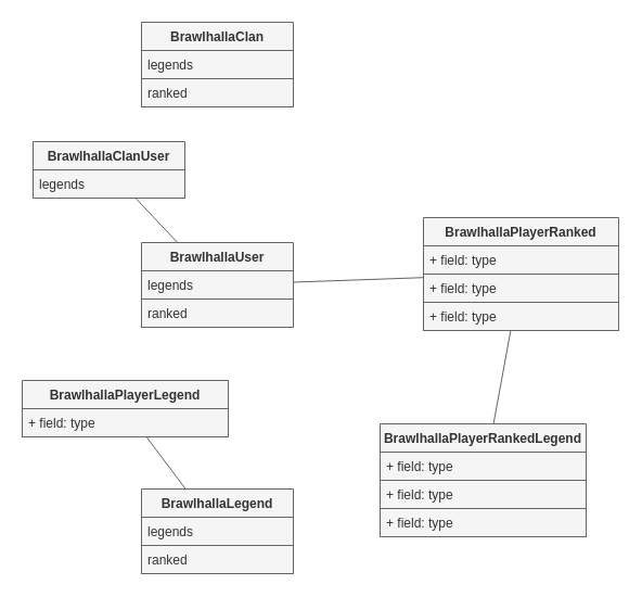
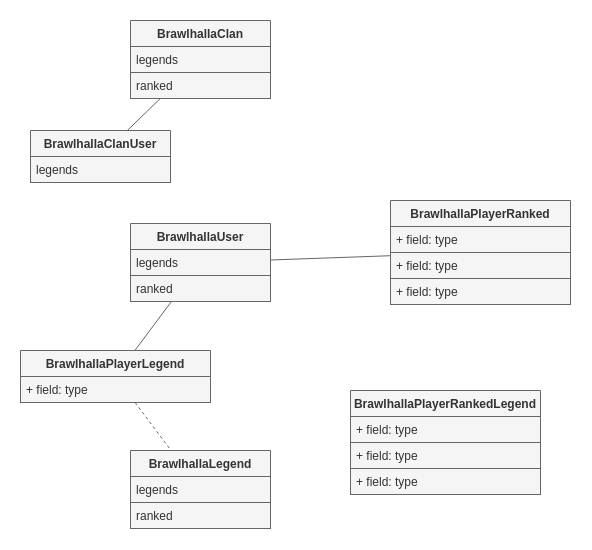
  <mxCell id="0" />
  <mxCell id="1" parent="0" />
  <mxCell id="2" value="" style="endArrow=none;html=1;rounded=0;fillColor=#f5f5f5;strokeColor=#666666;" edge="1" parent="1" source="9" target="21"><mxGeometry relative="1" as="geometry"><mxPoint x="670" y="430" as="sourcePoint" /><mxPoint x="830" y="430" as="targetPoint" /></mxGeometry></mxCell>
- <mxCell id="4" value="" style="endArrow=none;html=1;rounded=0;fillColor=#f5f5f5;strokeColor=#666666;" edge="1" parent="1" source="25" target="21"><mxGeometry relative="1" as="geometry"><mxPoint x="860" y="390" as="sourcePoint" /><mxPoint x="1020" y="390" as="targetPoint" /></mxGeometry></mxCell>
- <mxCell id="5" value="" style="endArrow=none;html=1;rounded=0;fillColor=#f5f5f5;strokeColor=#666666;" edge="1" parent="1" source="19" target="11"><mxGeometry relative="1" as="geometry"><mxPoint x="400" y="330" as="sourcePoint" /><mxPoint x="560" y="330" as="targetPoint" /></mxGeometry></mxCell>
- <mxCell id="7" value="" style="endArrow=none;html=1;rounded=0;fillColor=#f5f5f5;strokeColor=#666666;" edge="1" parent="1" source="8" target="14"><mxGeometry relative="1" as="geometry"><mxPoint x="610" y="520" as="sourcePoint" /><mxPoint x="770" y="520" as="targetPoint" /></mxGeometry></mxCell>
+ <mxCell id="3" value="" style="endArrow=none;html=1;rounded=0;fillColor=#f5f5f5;strokeColor=#666666;" edge="1" parent="1" source="19" target="8"><mxGeometry relative="1" as="geometry"><mxPoint x="340" y="320" as="sourcePoint" /><mxPoint x="500" y="320" as="targetPoint" /></mxGeometry></mxCell>
+ <mxCell id="5" value="" style="endArrow=none;html=1;rounded=0;fillColor=#f5f5f5;strokeColor=#666666;dashed=1;" edge="1" parent="1" source="19" target="11"><mxGeometry relative="1" as="geometry"><mxPoint x="400" y="330" as="sourcePoint" /><mxPoint x="560" y="330" as="targetPoint" /></mxGeometry></mxCell>
+ <mxCell id="6" value="" style="endArrow=none;html=1;rounded=0;fillColor=#f5f5f5;strokeColor=#666666;" edge="1" parent="1" source="16" target="14"><mxGeometry relative="1" as="geometry"><mxPoint x="390" y="510" as="sourcePoint" /><mxPoint x="550" y="510" as="targetPoint" /></mxGeometry></mxCell>
  <mxCell id="8" value="BrawlhallaUser" style="swimlane;fontStyle=1;childLayout=stackLayout;horizontal=1;startSize=26;fillColor=#f5f5f5;horizontalStack=0;resizeParent=1;resizeParentMax=0;resizeLast=0;collapsible=1;marginBottom=0;strokeColor=#666666;fontColor=#333333;" vertex="1" parent="1"><mxGeometry x="130" y="223" width="140" height="78" as="geometry" /></mxCell>
  <mxCell id="9" value="legends" style="text;strokeColor=#666666;fillColor=#f5f5f5;align=left;verticalAlign=top;spacingLeft=4;spacingRight=4;overflow=hidden;rotatable=0;points=[[0,0.5],[1,0.5]];portConstraint=eastwest;fontColor=#333333;" vertex="1" parent="8"><mxGeometry y="26" width="140" height="26" as="geometry" /></mxCell>
  <mxCell id="10" value="ranked" style="text;strokeColor=#666666;fillColor=#f5f5f5;align=left;verticalAlign=top;spacingLeft=4;spacingRight=4;overflow=hidden;rotatable=0;points=[[0,0.5],[1,0.5]];portConstraint=eastwest;fontColor=#333333;" vertex="1" parent="8"><mxGeometry y="52" width="140" height="26" as="geometry" /></mxCell>
  <mxCell id="11" value="BrawlhallaLegend" style="swimlane;fontStyle=1;childLayout=stackLayout;horizontal=1;startSize=26;fillColor=#f5f5f5;horizontalStack=0;resizeParent=1;resizeParentMax=0;resizeLast=0;collapsible=1;marginBottom=0;strokeColor=#666666;fontColor=#333333;" vertex="1" parent="1"><mxGeometry x="130" y="450" width="140" height="78" as="geometry" /></mxCell>
  <mxCell id="12" value="legends" style="text;strokeColor=#666666;fillColor=#f5f5f5;align=left;verticalAlign=top;spacingLeft=4;spacingRight=4;overflow=hidden;rotatable=0;points=[[0,0.5],[1,0.5]];portConstraint=eastwest;fontColor=#333333;" vertex="1" parent="11"><mxGeometry y="26" width="140" height="26" as="geometry" /></mxCell>
  <mxCell id="13" value="ranked" style="text;strokeColor=#666666;fillColor=#f5f5f5;align=left;verticalAlign=top;spacingLeft=4;spacingRight=4;overflow=hidden;rotatable=0;points=[[0,0.5],[1,0.5]];portConstraint=eastwest;fontColor=#333333;" vertex="1" parent="11"><mxGeometry y="52" width="140" height="26" as="geometry" /></mxCell>
  <mxCell id="14" value="BrawlhallaClanUser" style="swimlane;fontStyle=1;childLayout=stackLayout;horizontal=1;startSize=26;fillColor=#f5f5f5;horizontalStack=0;resizeParent=1;resizeParentMax=0;resizeLast=0;collapsible=1;marginBottom=0;strokeColor=#666666;fontColor=#333333;" vertex="1" parent="1"><mxGeometry x="30" y="130" width="140" height="52" as="geometry" /></mxCell>
  <mxCell id="15" value="legends" style="text;strokeColor=#666666;fillColor=#f5f5f5;align=left;verticalAlign=top;spacingLeft=4;spacingRight=4;overflow=hidden;rotatable=0;points=[[0,0.5],[1,0.5]];portConstraint=eastwest;fontColor=#333333;" vertex="1" parent="14"><mxGeometry y="26" width="140" height="26" as="geometry" /></mxCell>
  <mxCell id="16" value="BrawlhallaClan" style="swimlane;fontStyle=1;childLayout=stackLayout;horizontal=1;startSize=26;fillColor=#f5f5f5;horizontalStack=0;resizeParent=1;resizeParentMax=0;resizeLast=0;collapsible=1;marginBottom=0;strokeColor=#666666;fontColor=#333333;" vertex="1" parent="1"><mxGeometry x="130" y="20" width="140" height="78" as="geometry" /></mxCell>
  <mxCell id="17" value="legends" style="text;strokeColor=#666666;fillColor=#f5f5f5;align=left;verticalAlign=top;spacingLeft=4;spacingRight=4;overflow=hidden;rotatable=0;points=[[0,0.5],[1,0.5]];portConstraint=eastwest;fontColor=#333333;" vertex="1" parent="16"><mxGeometry y="26" width="140" height="26" as="geometry" /></mxCell>
  <mxCell id="18" value="ranked" style="text;strokeColor=#666666;fillColor=#f5f5f5;align=left;verticalAlign=top;spacingLeft=4;spacingRight=4;overflow=hidden;rotatable=0;points=[[0,0.5],[1,0.5]];portConstraint=eastwest;fontColor=#333333;" vertex="1" parent="16"><mxGeometry y="52" width="140" height="26" as="geometry" /></mxCell>
  <mxCell id="19" value="BrawlhallaPlayerLegend" style="swimlane;fontStyle=1;childLayout=stackLayout;horizontal=1;startSize=26;fillColor=#f5f5f5;horizontalStack=0;resizeParent=1;resizeParentMax=0;resizeLast=0;collapsible=1;marginBottom=0;strokeColor=#666666;fontColor=#333333;" vertex="1" parent="1"><mxGeometry x="20" y="350" width="190" height="52" as="geometry" /></mxCell>
  <mxCell id="20" value="+ field: type" style="text;strokeColor=#666666;fillColor=#f5f5f5;align=left;verticalAlign=top;spacingLeft=4;spacingRight=4;overflow=hidden;rotatable=0;points=[[0,0.5],[1,0.5]];portConstraint=eastwest;fontColor=#333333;" vertex="1" parent="19"><mxGeometry y="26" width="190" height="26" as="geometry" /></mxCell>
  <mxCell id="21" value="BrawlhallaPlayerRanked" style="swimlane;fontStyle=1;childLayout=stackLayout;horizontal=1;startSize=26;fillColor=#f5f5f5;horizontalStack=0;resizeParent=1;resizeParentMax=0;resizeLast=0;collapsible=1;marginBottom=0;strokeColor=#666666;fontColor=#333333;" vertex="1" parent="1"><mxGeometry x="390" y="200" width="180" height="104" as="geometry" /></mxCell>
  <mxCell id="22" value="+ field: type" style="text;strokeColor=#666666;fillColor=#f5f5f5;align=left;verticalAlign=top;spacingLeft=4;spacingRight=4;overflow=hidden;rotatable=0;points=[[0,0.5],[1,0.5]];portConstraint=eastwest;fontColor=#333333;" vertex="1" parent="21"><mxGeometry y="26" width="180" height="26" as="geometry" /></mxCell>
  <mxCell id="23" value="+ field: type" style="text;strokeColor=#666666;fillColor=#f5f5f5;align=left;verticalAlign=top;spacingLeft=4;spacingRight=4;overflow=hidden;rotatable=0;points=[[0,0.5],[1,0.5]];portConstraint=eastwest;fontColor=#333333;" vertex="1" parent="21"><mxGeometry y="52" width="180" height="26" as="geometry" /></mxCell>
  <mxCell id="24" value="+ field: type" style="text;strokeColor=#666666;fillColor=#f5f5f5;align=left;verticalAlign=top;spacingLeft=4;spacingRight=4;overflow=hidden;rotatable=0;points=[[0,0.5],[1,0.5]];portConstraint=eastwest;fontColor=#333333;" vertex="1" parent="21"><mxGeometry y="78" width="180" height="26" as="geometry" /></mxCell>
  <mxCell id="25" value="BrawlhallaPlayerRankedLegend" style="swimlane;fontStyle=1;childLayout=stackLayout;horizontal=1;startSize=26;fillColor=#f5f5f5;horizontalStack=0;resizeParent=1;resizeParentMax=0;resizeLast=0;collapsible=1;marginBottom=0;strokeColor=#666666;fontColor=#333333;" vertex="1" parent="1"><mxGeometry x="350" y="390" width="190" height="104" as="geometry" /></mxCell>
  <mxCell id="26" value="+ field: type" style="text;strokeColor=#666666;fillColor=#f5f5f5;align=left;verticalAlign=top;spacingLeft=4;spacingRight=4;overflow=hidden;rotatable=0;points=[[0,0.5],[1,0.5]];portConstraint=eastwest;fontColor=#333333;" vertex="1" parent="25"><mxGeometry y="26" width="190" height="26" as="geometry" /></mxCell>
  <mxCell id="27" value="+ field: type" style="text;strokeColor=#666666;fillColor=#f5f5f5;align=left;verticalAlign=top;spacingLeft=4;spacingRight=4;overflow=hidden;rotatable=0;points=[[0,0.5],[1,0.5]];portConstraint=eastwest;fontColor=#333333;" vertex="1" parent="25"><mxGeometry y="52" width="190" height="26" as="geometry" /></mxCell>
  <mxCell id="28" value="+ field: type" style="text;strokeColor=#666666;fillColor=#f5f5f5;align=left;verticalAlign=top;spacingLeft=4;spacingRight=4;overflow=hidden;rotatable=0;points=[[0,0.5],[1,0.5]];portConstraint=eastwest;fontColor=#333333;" vertex="1" parent="25"><mxGeometry y="78" width="190" height="26" as="geometry" /></mxCell>
